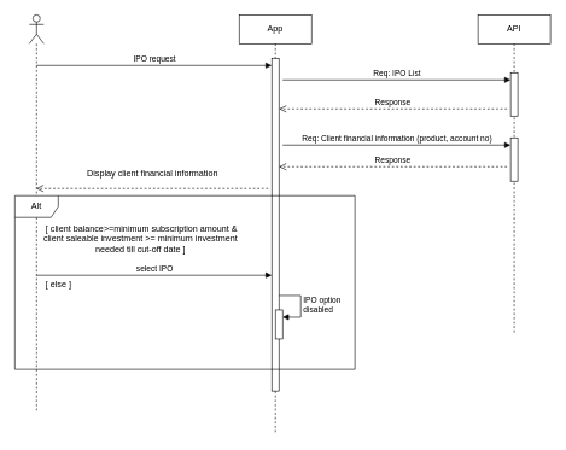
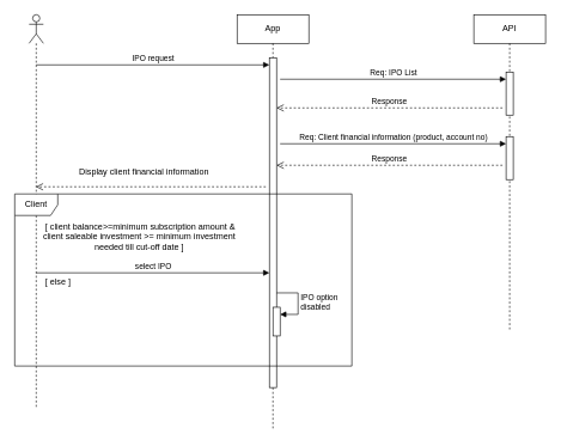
  <mxCell id="0" />
  <mxCell id="1" parent="0" />
  <mxCell id="2" value="" style="shape=umlLifeline;perimeter=lifelinePerimeter;whiteSpace=wrap;html=1;container=1;dropTarget=0;collapsible=0;recursiveResize=0;outlineConnect=0;portConstraint=eastwest;newEdgeStyle={&quot;curved&quot;:0,&quot;rounded&quot;:0};participant=umlActor;" vertex="1" parent="1"><mxGeometry x="40" y="20" width="20" height="550" as="geometry" /></mxCell>
  <mxCell id="3" value="App" style="shape=umlLifeline;perimeter=lifelinePerimeter;whiteSpace=wrap;html=1;container=1;dropTarget=0;collapsible=0;recursiveResize=0;outlineConnect=0;portConstraint=eastwest;newEdgeStyle={&quot;curved&quot;:0,&quot;rounded&quot;:0};" vertex="1" parent="1"><mxGeometry x="330" y="20" width="100" height="580" as="geometry" /></mxCell>
  <mxCell id="4" value="" style="html=1;points=[[0,0,0,0,5],[0,1,0,0,-5],[1,0,0,0,5],[1,1,0,0,-5]];perimeter=orthogonalPerimeter;outlineConnect=0;targetShapes=umlLifeline;portConstraint=eastwest;newEdgeStyle={&quot;curved&quot;:0,&quot;rounded&quot;:0};" vertex="1" parent="3"><mxGeometry x="45" y="60" width="10" height="460" as="geometry" /></mxCell>
  <mxCell id="5" value="API" style="shape=umlLifeline;perimeter=lifelinePerimeter;whiteSpace=wrap;html=1;container=1;dropTarget=0;collapsible=0;recursiveResize=0;outlineConnect=0;portConstraint=eastwest;newEdgeStyle={&quot;curved&quot;:0,&quot;rounded&quot;:0};" vertex="1" parent="1"><mxGeometry x="660" y="20" width="100" height="440" as="geometry" /></mxCell>
  <mxCell id="6" value="" style="html=1;points=[[0,0,0,0,5],[0,1,0,0,-5],[1,0,0,0,5],[1,1,0,0,-5]];perimeter=orthogonalPerimeter;outlineConnect=0;targetShapes=umlLifeline;portConstraint=eastwest;newEdgeStyle={&quot;curved&quot;:0,&quot;rounded&quot;:0};" vertex="1" parent="5"><mxGeometry x="45" y="80" width="10" height="60" as="geometry" /></mxCell>
  <mxCell id="7" value="" style="html=1;points=[[0,0,0,0,5],[0,1,0,0,-5],[1,0,0,0,5],[1,1,0,0,-5]];perimeter=orthogonalPerimeter;outlineConnect=0;targetShapes=umlLifeline;portConstraint=eastwest;newEdgeStyle={&quot;curved&quot;:0,&quot;rounded&quot;:0};" vertex="1" parent="5"><mxGeometry x="45" y="170" width="10" height="60" as="geometry" /></mxCell>
  <mxCell id="8" value="IPO request" style="html=1;verticalAlign=bottom;endArrow=block;curved=0;rounded=0;" edge="1" parent="1" target="4"><mxGeometry width="80" relative="1" as="geometry"><mxPoint x="50" y="90" as="sourcePoint" /><mxPoint x="370" y="90" as="targetPoint" /></mxGeometry></mxCell>
  <mxCell id="9" value="Req: IPO List" style="html=1;verticalAlign=bottom;endArrow=block;curved=0;rounded=0;" edge="1" parent="1" target="6"><mxGeometry width="80" relative="1" as="geometry"><mxPoint x="390" y="110" as="sourcePoint" /><mxPoint x="700" y="110" as="targetPoint" /></mxGeometry></mxCell>
  <mxCell id="10" value="Response" style="html=1;verticalAlign=bottom;endArrow=open;dashed=1;endSize=8;curved=0;rounded=0;" edge="1" parent="1" target="4"><mxGeometry relative="1" as="geometry"><mxPoint x="700" y="150" as="sourcePoint" /><mxPoint x="630" y="150" as="targetPoint" /></mxGeometry></mxCell>
  <mxCell id="11" value="Req: Client financial information (product, account no)" style="html=1;verticalAlign=bottom;endArrow=block;curved=0;rounded=0;" edge="1" parent="1" target="7"><mxGeometry width="80" relative="1" as="geometry"><mxPoint x="390" y="200" as="sourcePoint" /><mxPoint x="700" y="200" as="targetPoint" /></mxGeometry></mxCell>
  <mxCell id="12" value="Response" style="html=1;verticalAlign=bottom;endArrow=open;dashed=1;endSize=8;curved=0;rounded=0;" edge="1" parent="1" target="4"><mxGeometry relative="1" as="geometry"><mxPoint x="700" y="230" as="sourcePoint" /><mxPoint x="620" y="230" as="targetPoint" /></mxGeometry></mxCell>
- <mxCell id="13" value="Alt" style="shape=umlFrame;whiteSpace=wrap;html=1;pointerEvents=0;" vertex="1" parent="1"><mxGeometry x="20" y="270" width="470" height="240" as="geometry" /></mxCell>
- <mxCell id="14" value="Display client financial information" style="text;html=1;align=center;verticalAlign=middle;resizable=0;points=[];autosize=1;strokeColor=none;fillColor=none;" vertex="1" parent="1"><mxGeometry x="110" y="225" width="200" height="30" as="geometry" /></mxCell>
+ <mxCell id="13" value="Client" style="shape=umlFrame;whiteSpace=wrap;html=1;pointerEvents=0;" vertex="1" parent="1"><mxGeometry x="20" y="270" width="470" height="240" as="geometry" /></mxCell>
+ <mxCell id="14" value="Display client financial information" style="text;html=1;align=center;verticalAlign=middle;resizable=0;points=[];autosize=1;strokeColor=none;fillColor=none;" vertex="1" parent="1"><mxGeometry x="100" y="225" width="200" height="30" as="geometry" /></mxCell>
  <mxCell id="15" value="" style="html=1;verticalAlign=bottom;endArrow=open;dashed=1;endSize=8;curved=0;rounded=0;" edge="1" parent="1" target="2"><mxGeometry relative="1" as="geometry"><mxPoint x="370" y="260" as="sourcePoint" /><mxPoint x="290" y="260" as="targetPoint" /></mxGeometry></mxCell>
  <mxCell id="16" value="[ client balance&amp;gt;=minimum subscription amount &amp;amp;&lt;div&gt;client saleable investment &amp;gt;= minimum investment&amp;nbsp;&lt;/div&gt;&lt;div&gt;needed till&amp;nbsp;&lt;span style=&quot;background-color: initial;&quot;&gt;cut-off date ]&amp;nbsp;&lt;/span&gt;&lt;/div&gt;" style="text;html=1;align=center;verticalAlign=middle;resizable=0;points=[];autosize=1;strokeColor=none;fillColor=none;" vertex="1" parent="1"><mxGeometry x="50" y="300" width="290" height="60" as="geometry" /></mxCell>
  <mxCell id="17" value="select IPO" style="html=1;verticalAlign=bottom;endArrow=block;curved=0;rounded=0;" edge="1" parent="1" target="4"><mxGeometry width="80" relative="1" as="geometry"><mxPoint x="50" y="380" as="sourcePoint" /><mxPoint x="130" y="380" as="targetPoint" /></mxGeometry></mxCell>
  <mxCell id="18" value="[ else ]" style="text;html=1;align=center;verticalAlign=middle;resizable=0;points=[];autosize=1;strokeColor=none;fillColor=none;" vertex="1" parent="1"><mxGeometry x="50" y="378" width="60" height="30" as="geometry" /></mxCell>
  <mxCell id="19" value="" style="html=1;points=[[0,0,0,0,5],[0,1,0,0,-5],[1,0,0,0,5],[1,1,0,0,-5]];perimeter=orthogonalPerimeter;outlineConnect=0;targetShapes=umlLifeline;portConstraint=eastwest;newEdgeStyle={&quot;curved&quot;:0,&quot;rounded&quot;:0};" vertex="1" parent="1"><mxGeometry x="380" y="428" width="10" height="40" as="geometry" /></mxCell>
  <mxCell id="20" value="IPO option&lt;div&gt;disabled&lt;/div&gt;" style="html=1;align=left;spacingLeft=2;endArrow=block;rounded=0;edgeStyle=orthogonalEdgeStyle;curved=0;rounded=0;" edge="1" target="19" parent="1"><mxGeometry relative="1" as="geometry"><mxPoint x="385" y="408" as="sourcePoint" /><Array as="points"><mxPoint x="415" y="438" /></Array></mxGeometry></mxCell>
